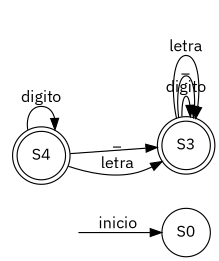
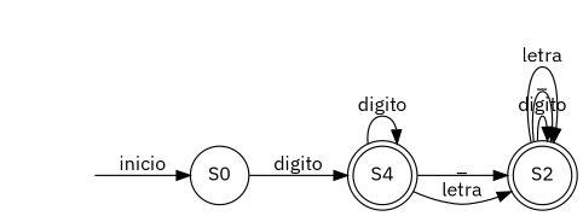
  digraph {
    fontname="IBM Plex Sans"
    rankdir=LR
    node [fontname="IBM Plex Sans" shape=doublecircle]
    edge [fontname="IBM Plex Sans"]
    inicio [style=invis shape=""]
    n2 [label=S0 shape=circle]
    n3 [label=S4]
-   n4 [label=S3]
+   n4 [label=S2]
    inicio -> n2 [label=inicio]
+   n2 -> n3 [label=digito]
    n3 -> n3 [label=digito]
    n3 -> n4 [label=_]
    n3 -> n4 [label=letra]
    n4 -> n4 [label=digito]
    n4 -> n4 [label=_]
    n4 -> n4 [label=letra]
  }
